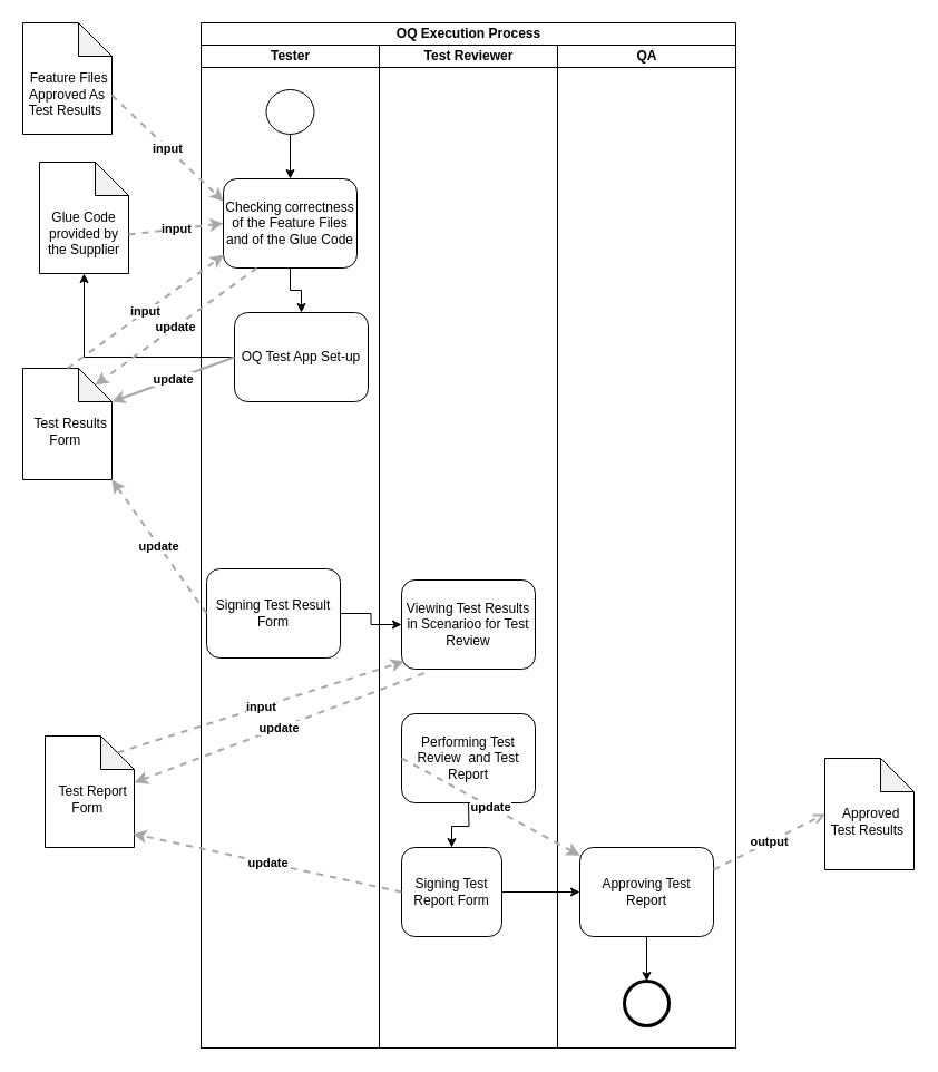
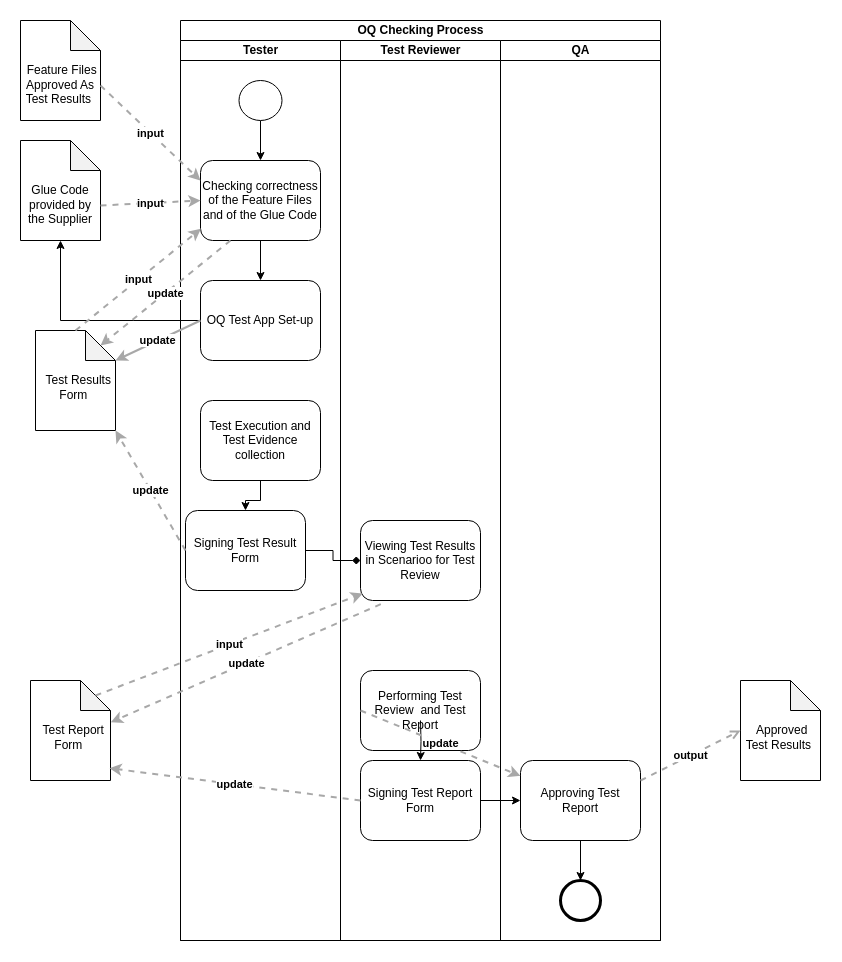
  <mxCell id="0" />
  <mxCell id="1" parent="0" />
  <mxCell id="2" value="&lt;br&gt;&lt;br&gt;&amp;nbsp;Feature Files Approved As &lt;br&gt;Test Results&amp;nbsp;" style="shape=note;whiteSpace=wrap;html=1;backgroundOutline=1;darkOpacity=0.05;" parent="1" vertex="1"><mxGeometry x="20" y="20" width="80" height="100" as="geometry" /></mxCell>
- <mxCell id="3" value="&lt;br&gt;&lt;br&gt;Glue Code provided by the Supplier" style="shape=note;whiteSpace=wrap;html=1;backgroundOutline=1;darkOpacity=0.05;" parent="1" vertex="1"><mxGeometry x="35" y="145" width="80" height="100" as="geometry" /></mxCell>
- <mxCell id="4" value="OQ Execution Process" style="swimlane;html=1;childLayout=stackLayout;resizeParent=1;resizeParentMax=0;startSize=20;" parent="1" vertex="1"><mxGeometry x="180" y="20" width="480" height="920" as="geometry" /></mxCell>
+ <mxCell id="3" value="&lt;br&gt;&lt;br&gt;Glue Code provided by the Supplier" style="shape=note;whiteSpace=wrap;html=1;backgroundOutline=1;darkOpacity=0.05;" parent="1" vertex="1"><mxGeometry x="20" y="140" width="80" height="100" as="geometry" /></mxCell>
+ <mxCell id="4" value="OQ Checking Process" style="swimlane;html=1;childLayout=stackLayout;resizeParent=1;resizeParentMax=0;startSize=20;" parent="1" vertex="1"><mxGeometry x="180" y="20" width="480" height="920" as="geometry" /></mxCell>
  <mxCell id="5" value="Tester" style="swimlane;html=1;startSize=20;" parent="4" vertex="1"><mxGeometry y="20" width="160" height="900" as="geometry" /></mxCell>
  <mxCell id="6" style="edgeStyle=orthogonalEdgeStyle;rounded=0;orthogonalLoop=1;jettySize=auto;html=1;entryX=0.5;entryY=0;entryDx=0;entryDy=0;" parent="5" source="10" target="7" edge="1"><mxGeometry relative="1" as="geometry" /></mxCell>
  <mxCell id="7" value="Checking correctness of the Feature Files and of the Glue Code" style="shape=ext;rounded=1;html=1;whiteSpace=wrap;" parent="5" vertex="1"><mxGeometry x="20" y="120" width="120" height="80" as="geometry" /></mxCell>
- <mxCell id="8" value="OQ Test App Set-up" style="shape=ext;rounded=1;html=1;whiteSpace=wrap;" parent="5" vertex="1"><mxGeometry x="30" y="240" width="120" height="80" as="geometry" /></mxCell>
+ <mxCell id="8" value="OQ Test App Set-up" style="shape=ext;rounded=1;html=1;whiteSpace=wrap;" parent="5" vertex="1"><mxGeometry x="20" y="240" width="120" height="80" as="geometry" /></mxCell>
  <mxCell id="9" value="Signing Test Result Form" style="shape=ext;rounded=1;html=1;whiteSpace=wrap;" parent="5" vertex="1"><mxGeometry x="5" y="470" width="120" height="80" as="geometry" /></mxCell>
  <mxCell id="10" value="" style="shape=mxgraph.bpmn.shape;html=1;verticalLabelPosition=bottom;labelBackgroundColor=#ffffff;verticalAlign=top;align=center;perimeter=ellipsePerimeter;outlineConnect=0;outline=standard;symbol=general;" parent="5" vertex="1"><mxGeometry x="58.5" y="40" width="43" height="40" as="geometry" /></mxCell>
  <mxCell id="11" style="edgeStyle=orthogonalEdgeStyle;rounded=0;orthogonalLoop=1;jettySize=auto;html=1;entryX=0.5;entryY=0;entryDx=0;entryDy=0;" parent="5" source="7" target="8" edge="1"><mxGeometry relative="1" as="geometry" /></mxCell>
  <mxCell id="12" style="edgeStyle=orthogonalEdgeStyle;rounded=0;orthogonalLoop=1;jettySize=auto;html=1;" parent="5" source="8" target="3" edge="1"><mxGeometry relative="1" as="geometry" /></mxCell>
+ <mxCell id="13" style="edgeStyle=orthogonalEdgeStyle;rounded=0;orthogonalLoop=1;jettySize=auto;html=1;entryX=0.5;entryY=0;entryDx=0;entryDy=0;" parent="5" source="14" target="9" edge="1"><mxGeometry relative="1" as="geometry" /></mxCell>
+ <mxCell id="14" value="Test Execution and Test Evidence collection" style="shape=ext;rounded=1;html=1;whiteSpace=wrap;" parent="5" vertex="1"><mxGeometry x="20" y="360" width="120" height="80" as="geometry" /></mxCell>
  <mxCell id="15" value="Test Reviewer" style="swimlane;html=1;startSize=20;" parent="4" vertex="1"><mxGeometry x="160" y="20" width="160" height="900" as="geometry" /></mxCell>
  <mxCell id="16" value="Viewing Test Results in Scenarioo for Test Review" style="shape=ext;rounded=1;html=1;whiteSpace=wrap;" parent="15" vertex="1"><mxGeometry x="20" y="480" width="120" height="80" as="geometry" /></mxCell>
- <mxCell id="17" value="Performing Test Review&amp;nbsp; and Test Report" style="shape=ext;rounded=1;html=1;whiteSpace=wrap;" parent="15" vertex="1"><mxGeometry x="20" y="600" width="120" height="80" as="geometry" /></mxCell>
- <mxCell id="18" value="Signing Test Report Form" style="shape=ext;rounded=1;html=1;whiteSpace=wrap;" parent="15" vertex="1"><mxGeometry x="20" y="720" width="90" height="80" as="geometry" /></mxCell>
+ <mxCell id="17" value="Performing Test Review&amp;nbsp; and Test Report" style="shape=ext;rounded=1;html=1;whiteSpace=wrap;" parent="15" vertex="1"><mxGeometry x="20" y="630" width="120" height="80" as="geometry" /></mxCell>
+ <mxCell id="18" value="Signing Test Report Form" style="shape=ext;rounded=1;html=1;whiteSpace=wrap;" parent="15" vertex="1"><mxGeometry x="20" y="720" width="120" height="80" as="geometry" /></mxCell>
  <mxCell id="19" style="edgeStyle=orthogonalEdgeStyle;rounded=0;orthogonalLoop=1;jettySize=auto;html=1;entryX=0.5;entryY=0;entryDx=0;entryDy=0;" parent="15" target="18" edge="1"><mxGeometry relative="1" as="geometry"><mxPoint x="80" y="680" as="sourcePoint" /></mxGeometry></mxCell>
  <mxCell id="20" style="edgeStyle=orthogonalEdgeStyle;rounded=0;orthogonalLoop=1;jettySize=auto;html=1;entryX=0;entryY=0.5;entryDx=0;entryDy=0;" parent="4" source="18" target="24" edge="1"><mxGeometry relative="1" as="geometry" /></mxCell>
  <mxCell id="21" value="QA" style="swimlane;html=1;startSize=20;" parent="4" vertex="1"><mxGeometry x="320" y="20" width="160" height="900" as="geometry" /></mxCell>
  <mxCell id="22" value="" style="shape=mxgraph.bpmn.shape;html=1;verticalLabelPosition=bottom;labelBackgroundColor=#ffffff;verticalAlign=top;align=center;perimeter=ellipsePerimeter;outlineConnect=0;outline=end;symbol=general;" parent="21" vertex="1"><mxGeometry x="60" y="840" width="40" height="40" as="geometry" /></mxCell>
  <mxCell id="23" style="edgeStyle=orthogonalEdgeStyle;rounded=0;orthogonalLoop=1;jettySize=auto;html=1;entryX=0.5;entryY=0;entryDx=0;entryDy=0;" parent="21" source="24" target="22" edge="1"><mxGeometry relative="1" as="geometry" /></mxCell>
  <mxCell id="24" value="Approving Test Report" style="shape=ext;rounded=1;html=1;whiteSpace=wrap;" parent="21" vertex="1"><mxGeometry x="20" y="720" width="120" height="80" as="geometry" /></mxCell>
- <mxCell id="25" style="edgeStyle=orthogonalEdgeStyle;rounded=0;orthogonalLoop=1;jettySize=auto;html=1;entryX=0;entryY=0.5;entryDx=0;entryDy=0;" parent="4" source="9" target="16" edge="1"><mxGeometry relative="1" as="geometry" /></mxCell>
+ <mxCell id="25" style="edgeStyle=orthogonalEdgeStyle;rounded=0;orthogonalLoop=1;jettySize=auto;html=1;entryX=0;entryY=0.5;entryDx=0;entryDy=0;endArrow=diamond;" parent="4" source="9" target="16" edge="1"><mxGeometry relative="1" as="geometry" /></mxCell>
  <mxCell id="26" value="&lt;div style=&quot;text-align: left&quot;&gt;&lt;div style=&quot;text-align: center&quot;&gt;&lt;b&gt;input&lt;/b&gt;&lt;/div&gt;&lt;/div&gt;" style="edgeStyle=none;rounded=0;html=1;entryX=0;entryY=0.25;jettySize=auto;orthogonalLoop=1;strokeColor=#A8A8A8;strokeWidth=2;fontColor=#000000;jumpStyle=none;dashed=1;entryDx=0;entryDy=0;exitX=0;exitY=0;exitDx=80;exitDy=65;exitPerimeter=0;" parent="1" source="2" target="7" edge="1"><mxGeometry width="200" relative="1" as="geometry"><mxPoint x="335" y="20" as="sourcePoint" /><mxPoint x="365" y="100" as="targetPoint" /></mxGeometry></mxCell>
  <mxCell id="27" value="&lt;div style=&quot;text-align: left&quot;&gt;&lt;div style=&quot;text-align: center&quot;&gt;&lt;b&gt;input&lt;/b&gt;&lt;/div&gt;&lt;/div&gt;" style="edgeStyle=none;rounded=0;html=1;entryX=0;entryY=0.5;jettySize=auto;orthogonalLoop=1;strokeColor=#A8A8A8;strokeWidth=2;fontColor=#000000;jumpStyle=none;dashed=1;entryDx=0;entryDy=0;exitX=0;exitY=0;exitDx=80;exitDy=65;exitPerimeter=0;" parent="1" source="3" target="7" edge="1"><mxGeometry width="200" relative="1" as="geometry"><mxPoint x="345" y="30" as="sourcePoint" /><mxPoint x="375" y="110" as="targetPoint" /></mxGeometry></mxCell>
  <mxCell id="28" value="&lt;br&gt;&amp;nbsp;Approved Test Results&amp;nbsp;" style="shape=note;whiteSpace=wrap;html=1;backgroundOutline=1;darkOpacity=0.05;" parent="1" vertex="1"><mxGeometry x="740" y="680" width="80" height="100" as="geometry" /></mxCell>
  <mxCell id="29" value="&lt;div style=&quot;text-align: left&quot;&gt;&lt;div style=&quot;text-align: center&quot;&gt;&lt;b&gt;output&lt;/b&gt;&lt;/div&gt;&lt;/div&gt;" style="edgeStyle=none;rounded=0;html=1;jettySize=auto;orthogonalLoop=1;strokeColor=#A8A8A8;strokeWidth=2;fontColor=#000000;jumpStyle=none;dashed=1;exitX=1;exitY=0.25;exitDx=0;exitDy=0;entryX=0;entryY=0.5;entryDx=0;entryDy=0;entryPerimeter=0;endArrow=open;" parent="1" source="24" target="28" edge="1"><mxGeometry width="200" relative="1" as="geometry"><mxPoint x="770" y="661.02" as="sourcePoint" /><mxPoint x="710" y="780" as="targetPoint" /></mxGeometry></mxCell>
- <mxCell id="30" value="&lt;br&gt;&amp;nbsp; Test Results&lt;br&gt;Form&amp;nbsp;" style="shape=note;whiteSpace=wrap;html=1;backgroundOutline=1;darkOpacity=0.05;" vertex="1" parent="1"><mxGeometry x="20" y="330" width="80" height="100" as="geometry" /></mxCell>
+ <mxCell id="30" value="&lt;br&gt;&amp;nbsp; Test Results&lt;br&gt;Form&amp;nbsp;" style="shape=note;whiteSpace=wrap;html=1;backgroundOutline=1;darkOpacity=0.05;" vertex="1" parent="1"><mxGeometry x="35" y="330" width="80" height="100" as="geometry" /></mxCell>
  <mxCell id="31" value="&lt;div style=&quot;text-align: left&quot;&gt;&lt;div style=&quot;text-align: center&quot;&gt;&lt;b&gt;input&lt;/b&gt;&lt;/div&gt;&lt;/div&gt;" style="edgeStyle=none;rounded=0;html=1;jettySize=auto;orthogonalLoop=1;strokeColor=#A8A8A8;strokeWidth=2;fontColor=#000000;jumpStyle=none;dashed=1;exitX=0.5;exitY=0;exitDx=0;exitDy=0;exitPerimeter=0;entryX=0.003;entryY=0.854;entryDx=0;entryDy=0;entryPerimeter=0;" edge="1" parent="1" source="30" target="7"><mxGeometry width="200" relative="1" as="geometry"><mxPoint x="110" y="295" as="sourcePoint" /><mxPoint x="150" y="380" as="targetPoint" /></mxGeometry></mxCell>
  <mxCell id="32" value="&lt;div style=&quot;text-align: left&quot;&gt;&lt;div style=&quot;text-align: center&quot;&gt;&lt;b&gt;update&lt;/b&gt;&lt;/div&gt;&lt;/div&gt;" style="edgeStyle=none;rounded=0;html=1;entryX=0;entryY=0;jettySize=auto;orthogonalLoop=1;strokeColor=#A8A8A8;strokeWidth=2;fontColor=#000000;jumpStyle=none;dashed=1;entryDx=65;entryDy=15;exitX=0.25;exitY=1;exitDx=0;exitDy=0;entryPerimeter=0;" edge="1" parent="1" source="7" target="30"><mxGeometry width="200" relative="1" as="geometry"><mxPoint x="110" y="215" as="sourcePoint" /><mxPoint x="210" y="210" as="targetPoint" /></mxGeometry></mxCell>
  <mxCell id="33" value="&lt;div style=&quot;text-align: left&quot;&gt;&lt;div style=&quot;text-align: center&quot;&gt;&lt;b&gt;update&lt;/b&gt;&lt;/div&gt;&lt;/div&gt;" style="edgeStyle=none;rounded=0;html=1;entryX=0;entryY=0;jettySize=auto;orthogonalLoop=1;strokeColor=#A8A8A8;strokeWidth=2;fontColor=#000000;jumpStyle=none;dashed=0;entryDx=80;entryDy=30;exitX=0;exitY=0.5;exitDx=0;exitDy=0;entryPerimeter=0;" edge="1" parent="1" source="8" target="30"><mxGeometry width="200" relative="1" as="geometry"><mxPoint x="240" y="250" as="sourcePoint" /><mxPoint x="95" y="355" as="targetPoint" /></mxGeometry></mxCell>
  <mxCell id="34" value="&lt;div style=&quot;text-align: left&quot;&gt;&lt;div style=&quot;text-align: center&quot;&gt;&lt;b&gt;update&lt;/b&gt;&lt;/div&gt;&lt;/div&gt;" style="edgeStyle=none;rounded=0;html=1;entryX=1;entryY=1;jettySize=auto;orthogonalLoop=1;strokeColor=#A8A8A8;strokeWidth=2;fontColor=#000000;jumpStyle=none;dashed=1;entryDx=0;entryDy=0;exitX=0;exitY=0.5;exitDx=0;exitDy=0;entryPerimeter=0;" edge="1" parent="1" source="9" target="30"><mxGeometry width="200" relative="1" as="geometry"><mxPoint x="210" y="450" as="sourcePoint" /><mxPoint x="110" y="405" as="targetPoint" /></mxGeometry></mxCell>
- <mxCell id="35" value="&lt;br&gt;&amp;nbsp; Test Report&lt;br&gt;Form&amp;nbsp;" style="shape=note;whiteSpace=wrap;html=1;backgroundOutline=1;darkOpacity=0.05;" vertex="1" parent="1"><mxGeometry x="40" y="660" width="80" height="100" as="geometry" /></mxCell>
+ <mxCell id="35" value="&lt;br&gt;&amp;nbsp; Test Report&lt;br&gt;Form&amp;nbsp;" style="shape=note;whiteSpace=wrap;html=1;backgroundOutline=1;darkOpacity=0.05;" vertex="1" parent="1"><mxGeometry x="30" y="680" width="80" height="100" as="geometry" /></mxCell>
  <mxCell id="36" value="&lt;div style=&quot;text-align: left&quot;&gt;&lt;div style=&quot;text-align: center&quot;&gt;&lt;b&gt;input&lt;/b&gt;&lt;/div&gt;&lt;/div&gt;" style="edgeStyle=none;rounded=0;html=1;jettySize=auto;orthogonalLoop=1;strokeColor=#A8A8A8;strokeWidth=2;fontColor=#000000;jumpStyle=none;dashed=1;exitX=0;exitY=0;exitDx=65;exitDy=15;exitPerimeter=0;entryX=0.019;entryY=0.913;entryDx=0;entryDy=0;entryPerimeter=0;" edge="1" parent="1" source="35" target="16"><mxGeometry width="200" relative="1" as="geometry"><mxPoint x="160" y="751.68" as="sourcePoint" /><mxPoint x="300.36" y="650" as="targetPoint" /></mxGeometry></mxCell>
  <mxCell id="37" value="&lt;div style=&quot;text-align: left&quot;&gt;&lt;div style=&quot;text-align: center&quot;&gt;&lt;b&gt;update&lt;/b&gt;&lt;/div&gt;&lt;/div&gt;" style="edgeStyle=none;rounded=0;html=1;entryX=1.004;entryY=0.417;jettySize=auto;orthogonalLoop=1;strokeColor=#A8A8A8;strokeWidth=2;fontColor=#000000;jumpStyle=none;dashed=1;entryDx=0;entryDy=0;exitX=0.169;exitY=1.046;exitDx=0;exitDy=0;entryPerimeter=0;exitPerimeter=0;" edge="1" parent="1" source="16" target="35"><mxGeometry width="200" relative="1" as="geometry"><mxPoint x="125" y="900" as="sourcePoint" /><mxPoint x="-20" y="1005" as="targetPoint" /></mxGeometry></mxCell>
  <mxCell id="38" value="&lt;div style=&quot;text-align: left&quot;&gt;&lt;div style=&quot;text-align: center&quot;&gt;&lt;b&gt;update&lt;/b&gt;&lt;/div&gt;&lt;/div&gt;" style="edgeStyle=none;rounded=0;html=1;jettySize=auto;orthogonalLoop=1;strokeColor=#A8A8A8;strokeWidth=2;fontColor=#000000;jumpStyle=none;dashed=1;exitX=0;exitY=0.5;exitDx=0;exitDy=0;" edge="1" parent="1" source="17" target="24"><mxGeometry width="200" relative="1" as="geometry"><mxPoint x="390.28" y="613.68" as="sourcePoint" /><mxPoint x="110" y="680" as="targetPoint" /></mxGeometry></mxCell>
  <mxCell id="39" value="&lt;div style=&quot;text-align: left&quot;&gt;&lt;div style=&quot;text-align: center&quot;&gt;&lt;b&gt;update&lt;/b&gt;&lt;/div&gt;&lt;/div&gt;" style="edgeStyle=none;rounded=0;html=1;entryX=0.988;entryY=0.877;jettySize=auto;orthogonalLoop=1;strokeColor=#A8A8A8;strokeWidth=2;fontColor=#000000;jumpStyle=none;dashed=1;entryDx=0;entryDy=0;exitX=0;exitY=0.5;exitDx=0;exitDy=0;entryPerimeter=0;" edge="1" parent="1" source="18" target="35"><mxGeometry width="200" relative="1" as="geometry"><mxPoint x="370" y="690" as="sourcePoint" /><mxPoint x="110" y="715" as="targetPoint" /></mxGeometry></mxCell>
